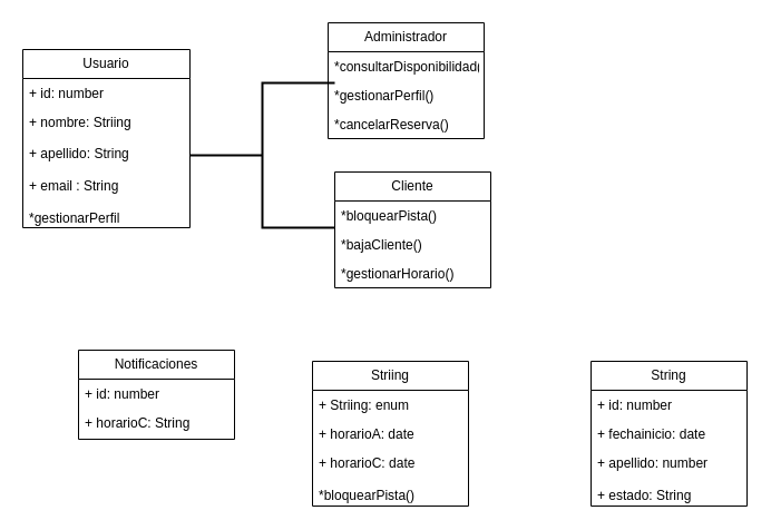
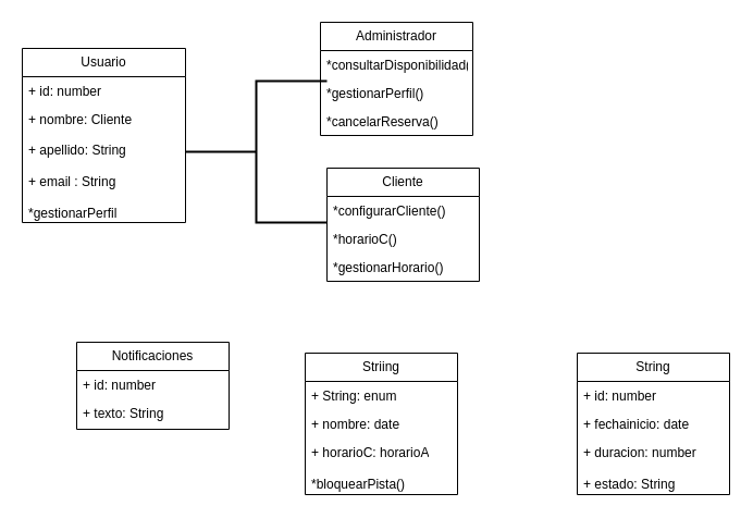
  <mxCell id="0" />
  <mxCell id="1" parent="0" />
  <mxCell id="2" value="Cliente" style="swimlane;fontStyle=0;childLayout=stackLayout;horizontal=1;startSize=26;fillColor=none;horizontalStack=0;resizeParent=1;resizeParentMax=0;resizeLast=0;collapsible=1;marginBottom=0;whiteSpace=wrap;html=1;" parent="1" vertex="1"><mxGeometry x="300" y="154" width="140" height="104" as="geometry"><mxRectangle x="70" y="70" width="80" height="30" as="alternateBounds" /></mxGeometry></mxCell>
- <mxCell id="3" value="*bloquearPista()" style="text;strokeColor=none;fillColor=none;align=left;verticalAlign=top;spacingLeft=4;spacingRight=4;overflow=hidden;rotatable=0;points=[[0,0.5],[1,0.5]];portConstraint=eastwest;whiteSpace=wrap;html=1;" parent="2" vertex="1"><mxGeometry y="26" width="140" height="26" as="geometry" /></mxCell>
- <mxCell id="4" value="*bajaCliente()" style="text;strokeColor=none;fillColor=none;align=left;verticalAlign=top;spacingLeft=4;spacingRight=4;overflow=hidden;rotatable=0;points=[[0,0.5],[1,0.5]];portConstraint=eastwest;whiteSpace=wrap;html=1;" parent="2" vertex="1"><mxGeometry y="52" width="140" height="26" as="geometry" /></mxCell>
+ <mxCell id="3" value="*configurarCliente()" style="text;strokeColor=none;fillColor=none;align=left;verticalAlign=top;spacingLeft=4;spacingRight=4;overflow=hidden;rotatable=0;points=[[0,0.5],[1,0.5]];portConstraint=eastwest;whiteSpace=wrap;html=1;" parent="2" vertex="1"><mxGeometry y="26" width="140" height="26" as="geometry" /></mxCell>
+ <mxCell id="4" value="*horarioC()" style="text;strokeColor=none;fillColor=none;align=left;verticalAlign=top;spacingLeft=4;spacingRight=4;overflow=hidden;rotatable=0;points=[[0,0.5],[1,0.5]];portConstraint=eastwest;whiteSpace=wrap;html=1;" parent="2" vertex="1"><mxGeometry y="52" width="140" height="26" as="geometry" /></mxCell>
  <mxCell id="5" value="*gestionarHorario()" style="text;strokeColor=none;fillColor=none;align=left;verticalAlign=top;spacingLeft=4;spacingRight=4;overflow=hidden;rotatable=0;points=[[0,0.5],[1,0.5]];portConstraint=eastwest;whiteSpace=wrap;html=1;" parent="2" vertex="1"><mxGeometry y="78" width="140" height="26" as="geometry" /></mxCell>
  <mxCell id="6" value="Administrador" style="swimlane;fontStyle=0;childLayout=stackLayout;horizontal=1;startSize=26;fillColor=none;horizontalStack=0;resizeParent=1;resizeParentMax=0;resizeLast=0;collapsible=1;marginBottom=0;whiteSpace=wrap;html=1;" vertex="1" parent="1"><mxGeometry x="294" y="20" width="140" height="104" as="geometry" /></mxCell>
  <mxCell id="7" value="*consultarDisponibilidad()" style="text;strokeColor=none;fillColor=none;align=left;verticalAlign=top;spacingLeft=4;spacingRight=4;overflow=hidden;rotatable=0;points=[[0,0.5],[1,0.5]];portConstraint=eastwest;whiteSpace=wrap;html=1;" vertex="1" parent="6"><mxGeometry y="26" width="140" height="26" as="geometry" /></mxCell>
  <mxCell id="8" value="*gestionarPerfil()" style="text;strokeColor=none;fillColor=none;align=left;verticalAlign=top;spacingLeft=4;spacingRight=4;overflow=hidden;rotatable=0;points=[[0,0.5],[1,0.5]];portConstraint=eastwest;whiteSpace=wrap;html=1;" vertex="1" parent="6"><mxGeometry y="52" width="140" height="26" as="geometry" /></mxCell>
  <mxCell id="9" value="*cancelarReserva()" style="text;strokeColor=none;fillColor=none;align=left;verticalAlign=top;spacingLeft=4;spacingRight=4;overflow=hidden;rotatable=0;points=[[0,0.5],[1,0.5]];portConstraint=eastwest;whiteSpace=wrap;html=1;" vertex="1" parent="6"><mxGeometry y="78" width="140" height="26" as="geometry" /></mxCell>
  <mxCell id="10" value="Usuario" style="swimlane;fontStyle=0;childLayout=stackLayout;horizontal=1;startSize=26;fillColor=none;horizontalStack=0;resizeParent=1;resizeParentMax=0;resizeLast=0;collapsible=1;marginBottom=0;whiteSpace=wrap;html=1;" vertex="1" parent="1"><mxGeometry x="20" y="44" width="150" height="160" as="geometry" /></mxCell>
  <mxCell id="11" value="+ id: number&lt;span style=&quot;white-space: pre;&quot;&gt;&#09;&lt;/span&gt;" style="text;strokeColor=none;fillColor=none;align=left;verticalAlign=top;spacingLeft=4;spacingRight=4;overflow=hidden;rotatable=0;points=[[0,0.5],[1,0.5]];portConstraint=eastwest;whiteSpace=wrap;html=1;" vertex="1" parent="10"><mxGeometry y="26" width="150" height="26" as="geometry" /></mxCell>
- <mxCell id="12" value="+ nombre: Striing" style="text;strokeColor=none;fillColor=none;align=left;verticalAlign=top;spacingLeft=4;spacingRight=4;overflow=hidden;rotatable=0;points=[[0,0.5],[1,0.5]];portConstraint=eastwest;whiteSpace=wrap;html=1;" vertex="1" parent="10"><mxGeometry y="52" width="150" height="108" as="geometry" /></mxCell>
+ <mxCell id="12" value="+ nombre: Cliente" style="text;strokeColor=none;fillColor=none;align=left;verticalAlign=top;spacingLeft=4;spacingRight=4;overflow=hidden;rotatable=0;points=[[0,0.5],[1,0.5]];portConstraint=eastwest;whiteSpace=wrap;html=1;" vertex="1" parent="10"><mxGeometry y="52" width="150" height="108" as="geometry" /></mxCell>
  <mxCell id="13" value="Notificaciones" style="swimlane;fontStyle=0;childLayout=stackLayout;horizontal=1;startSize=26;fillColor=none;horizontalStack=0;resizeParent=1;resizeParentMax=0;resizeLast=0;collapsible=1;marginBottom=0;whiteSpace=wrap;html=1;" vertex="1" parent="1"><mxGeometry x="70" y="314" width="140" height="80" as="geometry" /></mxCell>
  <mxCell id="14" value="+ id: number" style="text;strokeColor=none;fillColor=none;align=left;verticalAlign=top;spacingLeft=4;spacingRight=4;overflow=hidden;rotatable=0;points=[[0,0.5],[1,0.5]];portConstraint=eastwest;whiteSpace=wrap;html=1;" vertex="1" parent="13"><mxGeometry y="26" width="140" height="26" as="geometry" /></mxCell>
- <mxCell id="15" value="+ horarioC: String" style="text;strokeColor=none;fillColor=none;align=left;verticalAlign=top;spacingLeft=4;spacingRight=4;overflow=hidden;rotatable=0;points=[[0,0.5],[1,0.5]];portConstraint=eastwest;whiteSpace=wrap;html=1;" vertex="1" parent="13"><mxGeometry y="52" width="140" height="26" as="geometry" /></mxCell>
- <mxCell id="16" value="+ field: type" style="text;strokeColor=none;fillColor=none;align=left;verticalAlign=top;spacingLeft=4;spacingRight=4;overflow=hidden;rotatable=0;points=[[0,0.5],[1,0.5]];portConstraint=eastwest;whiteSpace=wrap;html=1;" vertex="1" parent="13"><mxGeometry y="78" width="140" height="2" as="geometry" /></mxCell>
+ <mxCell id="15" value="+ texto: String" style="text;strokeColor=none;fillColor=none;align=left;verticalAlign=top;spacingLeft=4;spacingRight=4;overflow=hidden;rotatable=0;points=[[0,0.5],[1,0.5]];portConstraint=eastwest;whiteSpace=wrap;html=1;" vertex="1" parent="13"><mxGeometry y="52" width="140" height="26" as="geometry" /></mxCell>
+ <mxCell id="16" value="+ enum: type" style="text;strokeColor=none;fillColor=none;align=left;verticalAlign=top;spacingLeft=4;spacingRight=4;overflow=hidden;rotatable=0;points=[[0,0.5],[1,0.5]];portConstraint=eastwest;whiteSpace=wrap;html=1;" vertex="1" parent="13"><mxGeometry y="78" width="140" height="2" as="geometry" /></mxCell>
  <mxCell id="17" value="Striing" style="swimlane;fontStyle=0;childLayout=stackLayout;horizontal=1;startSize=26;fillColor=none;horizontalStack=0;resizeParent=1;resizeParentMax=0;resizeLast=0;collapsible=1;marginBottom=0;whiteSpace=wrap;html=1;" vertex="1" parent="1"><mxGeometry x="280" y="324" width="140" height="130" as="geometry" /></mxCell>
- <mxCell id="18" value="+ Striing: enum" style="text;strokeColor=none;fillColor=none;align=left;verticalAlign=top;spacingLeft=4;spacingRight=4;overflow=hidden;rotatable=0;points=[[0,0.5],[1,0.5]];portConstraint=eastwest;whiteSpace=wrap;html=1;" vertex="1" parent="17"><mxGeometry y="26" width="140" height="26" as="geometry" /></mxCell>
- <mxCell id="19" value="+ horarioA: date" style="text;strokeColor=none;fillColor=none;align=left;verticalAlign=top;spacingLeft=4;spacingRight=4;overflow=hidden;rotatable=0;points=[[0,0.5],[1,0.5]];portConstraint=eastwest;whiteSpace=wrap;html=1;" vertex="1" parent="17"><mxGeometry y="52" width="140" height="26" as="geometry" /></mxCell>
- <mxCell id="20" value="+ horarioC: date&lt;div&gt;&lt;br&gt;&lt;/div&gt;&lt;div&gt;*bloquearPista()&lt;/div&gt;" style="text;strokeColor=none;fillColor=none;align=left;verticalAlign=top;spacingLeft=4;spacingRight=4;overflow=hidden;rotatable=0;points=[[0,0.5],[1,0.5]];portConstraint=eastwest;whiteSpace=wrap;html=1;" vertex="1" parent="17"><mxGeometry y="78" width="140" height="52" as="geometry" /></mxCell>
+ <mxCell id="18" value="+ String: enum" style="text;strokeColor=none;fillColor=none;align=left;verticalAlign=top;spacingLeft=4;spacingRight=4;overflow=hidden;rotatable=0;points=[[0,0.5],[1,0.5]];portConstraint=eastwest;whiteSpace=wrap;html=1;" vertex="1" parent="17"><mxGeometry y="26" width="140" height="26" as="geometry" /></mxCell>
+ <mxCell id="19" value="+ nombre: date" style="text;strokeColor=none;fillColor=none;align=left;verticalAlign=top;spacingLeft=4;spacingRight=4;overflow=hidden;rotatable=0;points=[[0,0.5],[1,0.5]];portConstraint=eastwest;whiteSpace=wrap;html=1;" vertex="1" parent="17"><mxGeometry y="52" width="140" height="26" as="geometry" /></mxCell>
+ <mxCell id="20" value="+ horarioC: horarioA&lt;div&gt;&lt;br&gt;&lt;/div&gt;&lt;div&gt;*bloquearPista()&lt;/div&gt;" style="text;strokeColor=none;fillColor=none;align=left;verticalAlign=top;spacingLeft=4;spacingRight=4;overflow=hidden;rotatable=0;points=[[0,0.5],[1,0.5]];portConstraint=eastwest;whiteSpace=wrap;html=1;" vertex="1" parent="17"><mxGeometry y="78" width="140" height="52" as="geometry" /></mxCell>
  <mxCell id="21" value="String" style="swimlane;fontStyle=0;childLayout=stackLayout;horizontal=1;startSize=26;fillColor=none;horizontalStack=0;resizeParent=1;resizeParentMax=0;resizeLast=0;collapsible=1;marginBottom=0;whiteSpace=wrap;html=1;" vertex="1" parent="1"><mxGeometry x="530" y="324" width="140" height="130" as="geometry" /></mxCell>
  <mxCell id="22" value="+ id: number" style="text;strokeColor=none;fillColor=none;align=left;verticalAlign=top;spacingLeft=4;spacingRight=4;overflow=hidden;rotatable=0;points=[[0,0.5],[1,0.5]];portConstraint=eastwest;whiteSpace=wrap;html=1;" vertex="1" parent="21"><mxGeometry y="26" width="140" height="26" as="geometry" /></mxCell>
  <mxCell id="23" value="+ fechainicio: date" style="text;strokeColor=none;fillColor=none;align=left;verticalAlign=top;spacingLeft=4;spacingRight=4;overflow=hidden;rotatable=0;points=[[0,0.5],[1,0.5]];portConstraint=eastwest;whiteSpace=wrap;html=1;" vertex="1" parent="21"><mxGeometry y="52" width="140" height="26" as="geometry" /></mxCell>
- <mxCell id="24" value="+ apellido: number&lt;div&gt;&lt;br&gt;&lt;/div&gt;&lt;div&gt;+ estado: String&lt;/div&gt;" style="text;strokeColor=none;fillColor=none;align=left;verticalAlign=top;spacingLeft=4;spacingRight=4;overflow=hidden;rotatable=0;points=[[0,0.5],[1,0.5]];portConstraint=eastwest;whiteSpace=wrap;html=1;" vertex="1" parent="21"><mxGeometry y="78" width="140" height="52" as="geometry" /></mxCell>
+ <mxCell id="24" value="+ duracion: number&lt;div&gt;&lt;br&gt;&lt;/div&gt;&lt;div&gt;+ estado: String&lt;/div&gt;" style="text;strokeColor=none;fillColor=none;align=left;verticalAlign=top;spacingLeft=4;spacingRight=4;overflow=hidden;rotatable=0;points=[[0,0.5],[1,0.5]];portConstraint=eastwest;whiteSpace=wrap;html=1;" vertex="1" parent="21"><mxGeometry y="78" width="140" height="52" as="geometry" /></mxCell>
  <mxCell id="25" value="" style="strokeWidth=2;html=1;shape=mxgraph.flowchart.annotation_2;align=left;labelPosition=right;pointerEvents=1;" vertex="1" parent="1"><mxGeometry x="170" y="74" width="130" height="130" as="geometry" /></mxCell>
  <mxCell id="26" value="+ apellido: String&lt;div&gt;&lt;div&gt;&lt;br&gt;&lt;/div&gt;&lt;div&gt;+ email : String&lt;/div&gt;&lt;div&gt;&lt;br&gt;&lt;/div&gt;&lt;div&gt;*gestionarPerfil&lt;/div&gt;&lt;/div&gt;" style="text;strokeColor=none;fillColor=none;align=left;verticalAlign=top;spacingLeft=4;spacingRight=4;overflow=hidden;rotatable=0;points=[[0,0.5],[1,0.5]];portConstraint=eastwest;whiteSpace=wrap;html=1;" vertex="1" parent="1"><mxGeometry x="20" width="140" height="82" as="geometry" y="124" /></mxCell>
